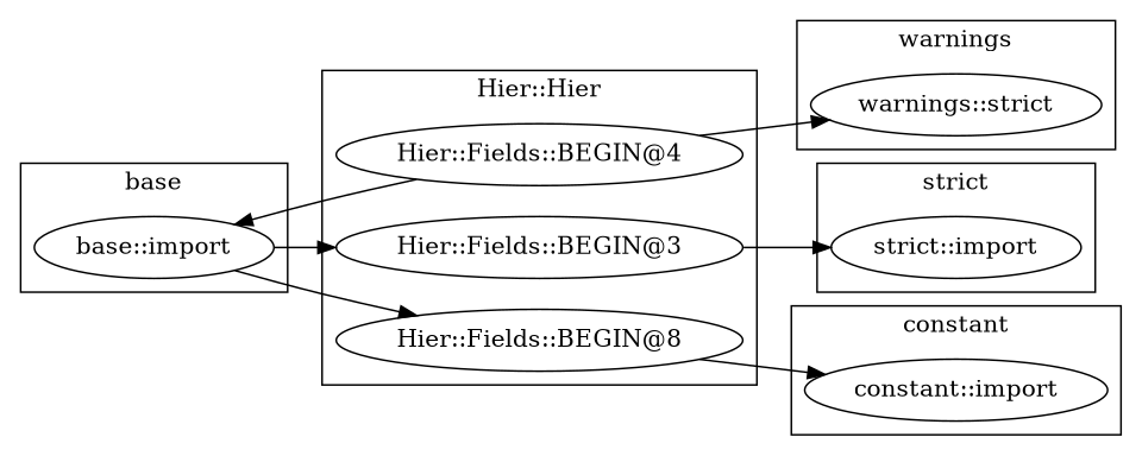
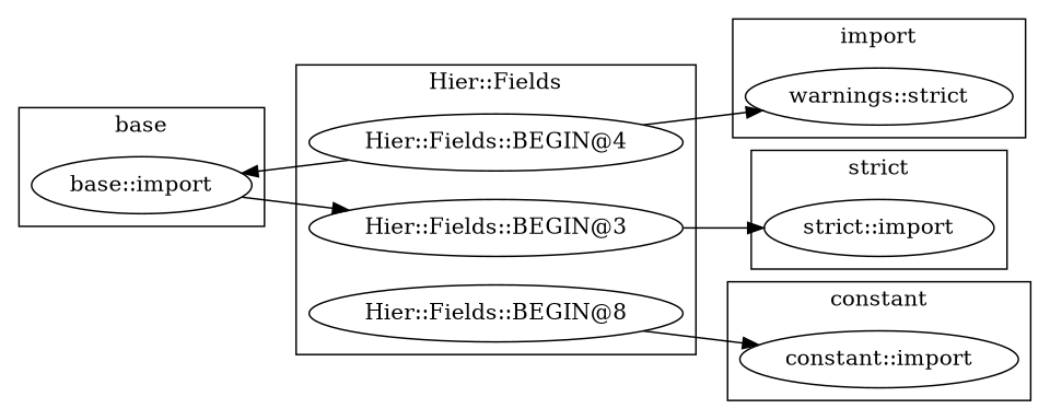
  digraph {
    rankdir=LR
    n1 [label="warnings::strict"]
    "base::import"
    "strict::import"
    "constant::import"
    "Hier::Fields::BEGIN@4"
    "Hier::Fields::BEGIN@3"
    "Hier::Fields::BEGIN@8"
    subgraph cluster_1 {
-     label=warnings
+     label=import
      n1
    }
    subgraph cluster_2 {
      label=base
      "base::import"
    }
    subgraph cluster_3 {
      label="strict"
      "strict::import"
    }
    subgraph cluster_4 {
      label=constant
      "constant::import"
    }
    subgraph cluster_5 {
-     label="Hier::Hier"
+     label="Hier::Fields"
      "Hier::Fields::BEGIN@4"
      "Hier::Fields::BEGIN@3"
      "Hier::Fields::BEGIN@8"
    }
    "base::import" -> "Hier::Fields::BEGIN@3"
-   "base::import" -> "Hier::Fields::BEGIN@8"
    "Hier::Fields::BEGIN@4" -> n1
    "Hier::Fields::BEGIN@4" -> "base::import"
    "Hier::Fields::BEGIN@3" -> "strict::import"
    "Hier::Fields::BEGIN@8" -> "constant::import"
  }
